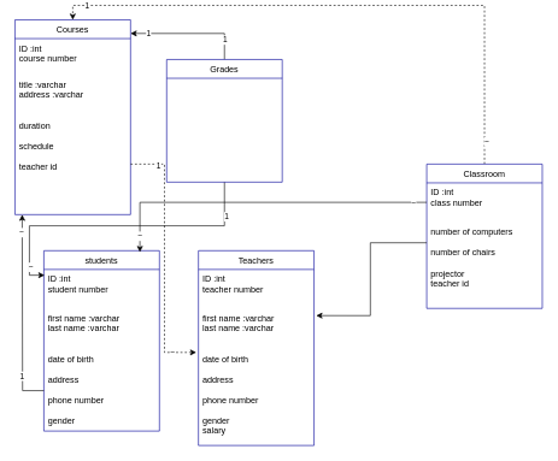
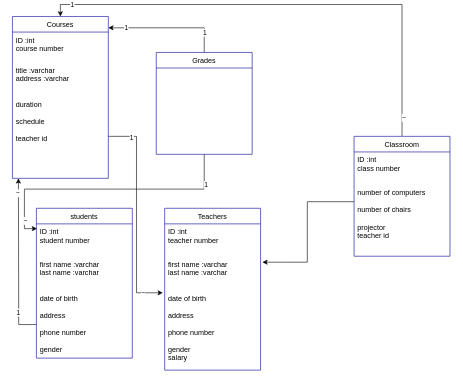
  <mxCell id="0" />
  <mxCell id="1" parent="0" />
  <mxCell id="2" value="students" style="swimlane;fontStyle=0;align=center;verticalAlign=top;childLayout=stackLayout;horizontal=1;startSize=26;horizontalStack=0;resizeParent=1;resizeLast=0;collapsible=1;marginBottom=0;rounded=0;shadow=0;strokeWidth=1;strokeColor=#000099;" parent="1" vertex="1"><mxGeometry x="60" y="340" width="160" height="250" as="geometry"><mxRectangle x="130" y="380" width="160" height="26" as="alternateBounds" /></mxGeometry></mxCell>
  <mxCell id="3" value="ID :int&#10;student number " style="text;align=left;verticalAlign=top;spacingLeft=4;spacingRight=4;overflow=hidden;rotatable=0;points=[[0,0.5],[1,0.5]];portConstraint=eastwest;" parent="2" vertex="1"><mxGeometry y="26" width="160" height="54" as="geometry" /></mxCell>
  <mxCell id="4" value="first name :varchar&#10;last name :varchar&#10;&#10;" style="text;align=left;verticalAlign=top;spacingLeft=4;spacingRight=4;overflow=hidden;rotatable=0;points=[[0,0.5],[1,0.5]];portConstraint=eastwest;rounded=0;shadow=0;html=0;" parent="2" vertex="1"><mxGeometry y="80" width="160" height="58" as="geometry" /></mxCell>
  <mxCell id="5" value="date of birth&#10;&#10;address&#10;&#10;phone number&#10;&#10;gender" style="text;align=left;verticalAlign=top;spacingLeft=4;spacingRight=4;overflow=hidden;rotatable=0;points=[[0,0.5],[1,0.5]];portConstraint=eastwest;" parent="2" vertex="1"><mxGeometry y="138" width="160" height="112" as="geometry" /></mxCell>
  <mxCell id="6" value="Teachers" style="swimlane;fontStyle=0;align=center;verticalAlign=top;childLayout=stackLayout;horizontal=1;startSize=26;horizontalStack=0;resizeParent=1;resizeLast=0;collapsible=1;marginBottom=0;rounded=0;shadow=0;strokeWidth=1;strokeColor=#000099;" parent="1" vertex="1"><mxGeometry x="274" y="340" width="160" height="270" as="geometry"><mxRectangle x="130" y="380" width="160" height="26" as="alternateBounds" /></mxGeometry></mxCell>
  <mxCell id="7" value="ID :int&#10;teacher number " style="text;align=left;verticalAlign=top;spacingLeft=4;spacingRight=4;overflow=hidden;rotatable=0;points=[[0,0.5],[1,0.5]];portConstraint=eastwest;" parent="6" vertex="1"><mxGeometry y="26" width="160" height="54" as="geometry" /></mxCell>
  <mxCell id="8" value="first name :varchar&#10;last name :varchar&#10;&#10;" style="text;align=left;verticalAlign=top;spacingLeft=4;spacingRight=4;overflow=hidden;rotatable=0;points=[[0,0.5],[1,0.5]];portConstraint=eastwest;rounded=0;shadow=0;html=0;" parent="6" vertex="1"><mxGeometry y="80" width="160" height="58" as="geometry" /></mxCell>
  <mxCell id="9" value="date of birth&#10;&#10;address&#10;&#10;phone number&#10;&#10;gender&#10;salary" style="text;align=left;verticalAlign=top;spacingLeft=4;spacingRight=4;overflow=hidden;rotatable=0;points=[[0,0.5],[1,0.5]];portConstraint=eastwest;" parent="6" vertex="1"><mxGeometry y="138" width="160" height="132" as="geometry" /></mxCell>
  <mxCell id="10" value="Courses" style="swimlane;fontStyle=0;align=center;verticalAlign=top;childLayout=stackLayout;horizontal=1;startSize=26;horizontalStack=0;resizeParent=1;resizeLast=0;collapsible=1;marginBottom=0;rounded=0;shadow=0;strokeWidth=1;strokeColor=#000099;" parent="1" vertex="1"><mxGeometry x="20" y="20" width="160" height="270" as="geometry"><mxRectangle x="130" y="380" width="160" height="26" as="alternateBounds" /></mxGeometry></mxCell>
  <mxCell id="11" value="ID :int&#10;course number " style="text;align=left;verticalAlign=top;spacingLeft=4;spacingRight=4;overflow=hidden;rotatable=0;points=[[0,0.5],[1,0.5]];portConstraint=eastwest;" parent="10" vertex="1"><mxGeometry y="26" width="160" height="50" as="geometry" /></mxCell>
  <mxCell id="12" value="title :varchar&#10;address :varchar&#10;&#10;" style="text;align=left;verticalAlign=top;spacingLeft=4;spacingRight=4;overflow=hidden;rotatable=0;points=[[0,0.5],[1,0.5]];portConstraint=eastwest;rounded=0;shadow=0;html=0;" parent="10" vertex="1"><mxGeometry y="76" width="160" height="58" as="geometry" /></mxCell>
  <mxCell id="13" value="duration&#10;&#10;schedule&#10;&#10;teacher id" style="text;align=left;verticalAlign=top;spacingLeft=4;spacingRight=4;overflow=hidden;rotatable=0;points=[[0,0.5],[1,0.5]];portConstraint=eastwest;" parent="10" vertex="1"><mxGeometry y="134" width="160" height="132" as="geometry" /></mxCell>
  <mxCell id="14" style="edgeStyle=orthogonalEdgeStyle;rounded=0;orthogonalLoop=1;jettySize=auto;html=1;exitX=0.5;exitY=0;exitDx=0;exitDy=0;entryX=1;entryY=0.07;entryDx=0;entryDy=0;entryPerimeter=0;" parent="1" source="20" target="10" edge="1"><mxGeometry relative="1" as="geometry" /></mxCell>
  <mxCell id="15" value="1" style="edgeLabel;html=1;align=center;verticalAlign=middle;resizable=0;points=[];" vertex="1" connectable="0" parent="14"><mxGeometry x="0.712" relative="1" as="geometry"><mxPoint as="offset" /></mxGeometry></mxCell>
  <mxCell id="16" value="1" style="edgeLabel;html=1;align=center;verticalAlign=middle;resizable=0;points=[];" vertex="1" connectable="0" parent="14"><mxGeometry x="-0.662" relative="1" as="geometry"><mxPoint as="offset" /></mxGeometry></mxCell>
  <mxCell id="17" style="edgeStyle=orthogonalEdgeStyle;rounded=0;orthogonalLoop=1;jettySize=auto;html=1;exitX=0.5;exitY=1;exitDx=0;exitDy=0;entryX=0.006;entryY=0.148;entryDx=0;entryDy=0;entryPerimeter=0;" parent="1" source="20" target="3" edge="1"><mxGeometry relative="1" as="geometry" /></mxCell>
  <mxCell id="18" value="1" style="edgeLabel;html=1;align=center;verticalAlign=middle;resizable=0;points=[];" vertex="1" connectable="0" parent="17"><mxGeometry x="-0.775" y="2" relative="1" as="geometry"><mxPoint as="offset" /></mxGeometry></mxCell>
  <mxCell id="19" value="~" style="edgeLabel;html=1;align=center;verticalAlign=middle;resizable=0;points=[];" vertex="1" connectable="0" parent="17"><mxGeometry x="0.843" y="1" relative="1" as="geometry"><mxPoint as="offset" /></mxGeometry></mxCell>
- <mxCell id="20" value="Grades" style="swimlane;fontStyle=0;align=center;verticalAlign=top;childLayout=stackLayout;horizontal=1;startSize=26;horizontalStack=0;resizeParent=1;resizeLast=0;collapsible=1;marginBottom=0;rounded=0;shadow=0;strokeWidth=1;strokeColor=#000099;" parent="1" vertex="1"><mxGeometry x="230" y="75" width="160" height="170" as="geometry"><mxRectangle x="130" y="380" width="160" height="26" as="alternateBounds" /></mxGeometry></mxCell>
- <mxCell id="21" style="edgeStyle=orthogonalEdgeStyle;rounded=0;orthogonalLoop=1;jettySize=auto;html=1;exitX=0.5;exitY=0;exitDx=0;exitDy=0;entryX=0.5;entryY=0;entryDx=0;entryDy=0;dashed=1;" edge="1" parent="1" source="24" target="10"><mxGeometry relative="1" as="geometry" /></mxCell>
+ <mxCell id="20" value="Grades" style="swimlane;fontStyle=0;align=center;verticalAlign=top;childLayout=stackLayout;horizontal=1;startSize=26;horizontalStack=0;resizeParent=1;resizeLast=0;collapsible=1;marginBottom=0;rounded=0;shadow=0;strokeWidth=1;strokeColor=#000099;" parent="1" vertex="1"><mxGeometry x="260" y="80" width="160" height="170" as="geometry"><mxRectangle x="130" y="380" width="160" height="26" as="alternateBounds" /></mxGeometry></mxCell>
+ <mxCell id="21" style="edgeStyle=orthogonalEdgeStyle;rounded=0;orthogonalLoop=1;jettySize=auto;html=1;exitX=0.5;exitY=0;exitDx=0;exitDy=0;entryX=0.5;entryY=0;entryDx=0;entryDy=0;" edge="1" parent="1" source="24" target="10"><mxGeometry relative="1" as="geometry" /></mxCell>
  <mxCell id="22" value="1" style="edgeLabel;html=1;align=center;verticalAlign=middle;resizable=0;points=[];" vertex="1" connectable="0" parent="21"><mxGeometry x="0.904" y="-1" relative="1" as="geometry"><mxPoint as="offset" /></mxGeometry></mxCell>
  <mxCell id="23" value="~" style="edgeLabel;html=1;align=center;verticalAlign=middle;resizable=0;points=[];" vertex="1" connectable="0" parent="21"><mxGeometry x="-0.921" y="-2" relative="1" as="geometry"><mxPoint as="offset" /></mxGeometry></mxCell>
  <mxCell id="24" value="Classroom" style="swimlane;fontStyle=0;align=center;verticalAlign=top;childLayout=stackLayout;horizontal=1;startSize=26;horizontalStack=0;resizeParent=1;resizeLast=0;collapsible=1;marginBottom=0;rounded=0;shadow=0;strokeWidth=1;strokeColor=#000099;" parent="1" vertex="1"><mxGeometry x="590" y="220" width="160" height="200" as="geometry"><mxRectangle x="130" y="380" width="160" height="26" as="alternateBounds" /></mxGeometry></mxCell>
  <mxCell id="25" value="ID :int&#10;class number " style="text;align=left;verticalAlign=top;spacingLeft=4;spacingRight=4;overflow=hidden;rotatable=0;points=[[0,0.5],[1,0.5]];portConstraint=eastwest;" parent="24" vertex="1"><mxGeometry y="26" width="160" height="54" as="geometry" /></mxCell>
  <mxCell id="26" value="number of computers&#10;&#10;number of chairs" style="text;align=left;verticalAlign=top;spacingLeft=4;spacingRight=4;overflow=hidden;rotatable=0;points=[[0,0.5],[1,0.5]];portConstraint=eastwest;rounded=0;shadow=0;html=0;" parent="24" vertex="1"><mxGeometry y="80" width="160" height="58" as="geometry" /></mxCell>
  <mxCell id="27" value="projector&#10;teacher id&#10;&#10;&#10;" style="text;align=left;verticalAlign=top;spacingLeft=4;spacingRight=4;overflow=hidden;rotatable=0;points=[[0,0.5],[1,0.5]];portConstraint=eastwest;" parent="24" vertex="1"><mxGeometry y="138" width="160" height="52" as="geometry" /></mxCell>
- <mxCell id="28" style="edgeStyle=orthogonalEdgeStyle;rounded=0;orthogonalLoop=1;jettySize=auto;html=1;exitX=1;exitY=0.5;exitDx=0;exitDy=0;entryX=-0.019;entryY=0.023;entryDx=0;entryDy=0;entryPerimeter=0;dashed=1;" parent="1" source="13" target="9" edge="1"><mxGeometry relative="1" as="geometry" /></mxCell>
+ <mxCell id="28" style="edgeStyle=orthogonalEdgeStyle;rounded=0;orthogonalLoop=1;jettySize=auto;html=1;exitX=1;exitY=0.5;exitDx=0;exitDy=0;entryX=-0.019;entryY=0.023;entryDx=0;entryDy=0;entryPerimeter=0;" parent="1" source="13" target="9" edge="1"><mxGeometry relative="1" as="geometry" /></mxCell>
  <mxCell id="29" value="1" style="edgeLabel;html=1;align=center;verticalAlign=middle;resizable=0;points=[];" vertex="1" connectable="0" parent="28"><mxGeometry x="-0.784" y="-1" relative="1" as="geometry"><mxPoint as="offset" /></mxGeometry></mxCell>
  <mxCell id="30" value="~" style="edgeLabel;html=1;align=center;verticalAlign=middle;resizable=0;points=[];" vertex="1" connectable="0" parent="28"><mxGeometry x="0.813" relative="1" as="geometry"><mxPoint as="offset" /></mxGeometry></mxCell>
  <mxCell id="31" style="edgeStyle=orthogonalEdgeStyle;rounded=0;orthogonalLoop=1;jettySize=auto;html=1;exitX=0;exitY=0.5;exitDx=0;exitDy=0;entryX=1.019;entryY=0.172;entryDx=0;entryDy=0;entryPerimeter=0;" parent="1" source="26" target="8" edge="1"><mxGeometry relative="1" as="geometry" /></mxCell>
  <mxCell id="32" style="edgeStyle=orthogonalEdgeStyle;rounded=0;orthogonalLoop=1;jettySize=auto;html=1;exitX=0;exitY=0.5;exitDx=0;exitDy=0;" edge="1" parent="1" source="5"><mxGeometry relative="1" as="geometry"><mxPoint x="30" y="290" as="targetPoint" /></mxGeometry></mxCell>
  <mxCell id="33" value="1" style="edgeLabel;html=1;align=center;verticalAlign=middle;resizable=0;points=[];" vertex="1" connectable="0" parent="32"><mxGeometry x="-0.635" y="1" relative="1" as="geometry"><mxPoint as="offset" /></mxGeometry></mxCell>
  <mxCell id="34" value="~" style="edgeLabel;html=1;align=center;verticalAlign=middle;resizable=0;points=[];" vertex="1" connectable="0" parent="32"><mxGeometry x="0.818" y="2" relative="1" as="geometry"><mxPoint as="offset" /></mxGeometry></mxCell>
- <mxCell id="35" style="edgeStyle=orthogonalEdgeStyle;rounded=0;orthogonalLoop=1;jettySize=auto;html=1;exitX=0;exitY=0.5;exitDx=0;exitDy=0;entryX=0.831;entryY=0.008;entryDx=0;entryDy=0;entryPerimeter=0;" edge="1" parent="1" source="25" target="2"><mxGeometry relative="1" as="geometry" /></mxCell>
- <mxCell id="36" value="~" style="edgeLabel;html=1;align=center;verticalAlign=middle;resizable=0;points=[];" vertex="1" connectable="0" parent="35"><mxGeometry x="0.904" relative="1" as="geometry"><mxPoint as="offset" /></mxGeometry></mxCell>
- <mxCell id="37" value="~" style="edgeLabel;html=1;align=center;verticalAlign=middle;resizable=0;points=[];" vertex="1" connectable="0" parent="35"><mxGeometry x="-0.92" y="1" relative="1" as="geometry"><mxPoint as="offset" /></mxGeometry></mxCell>
